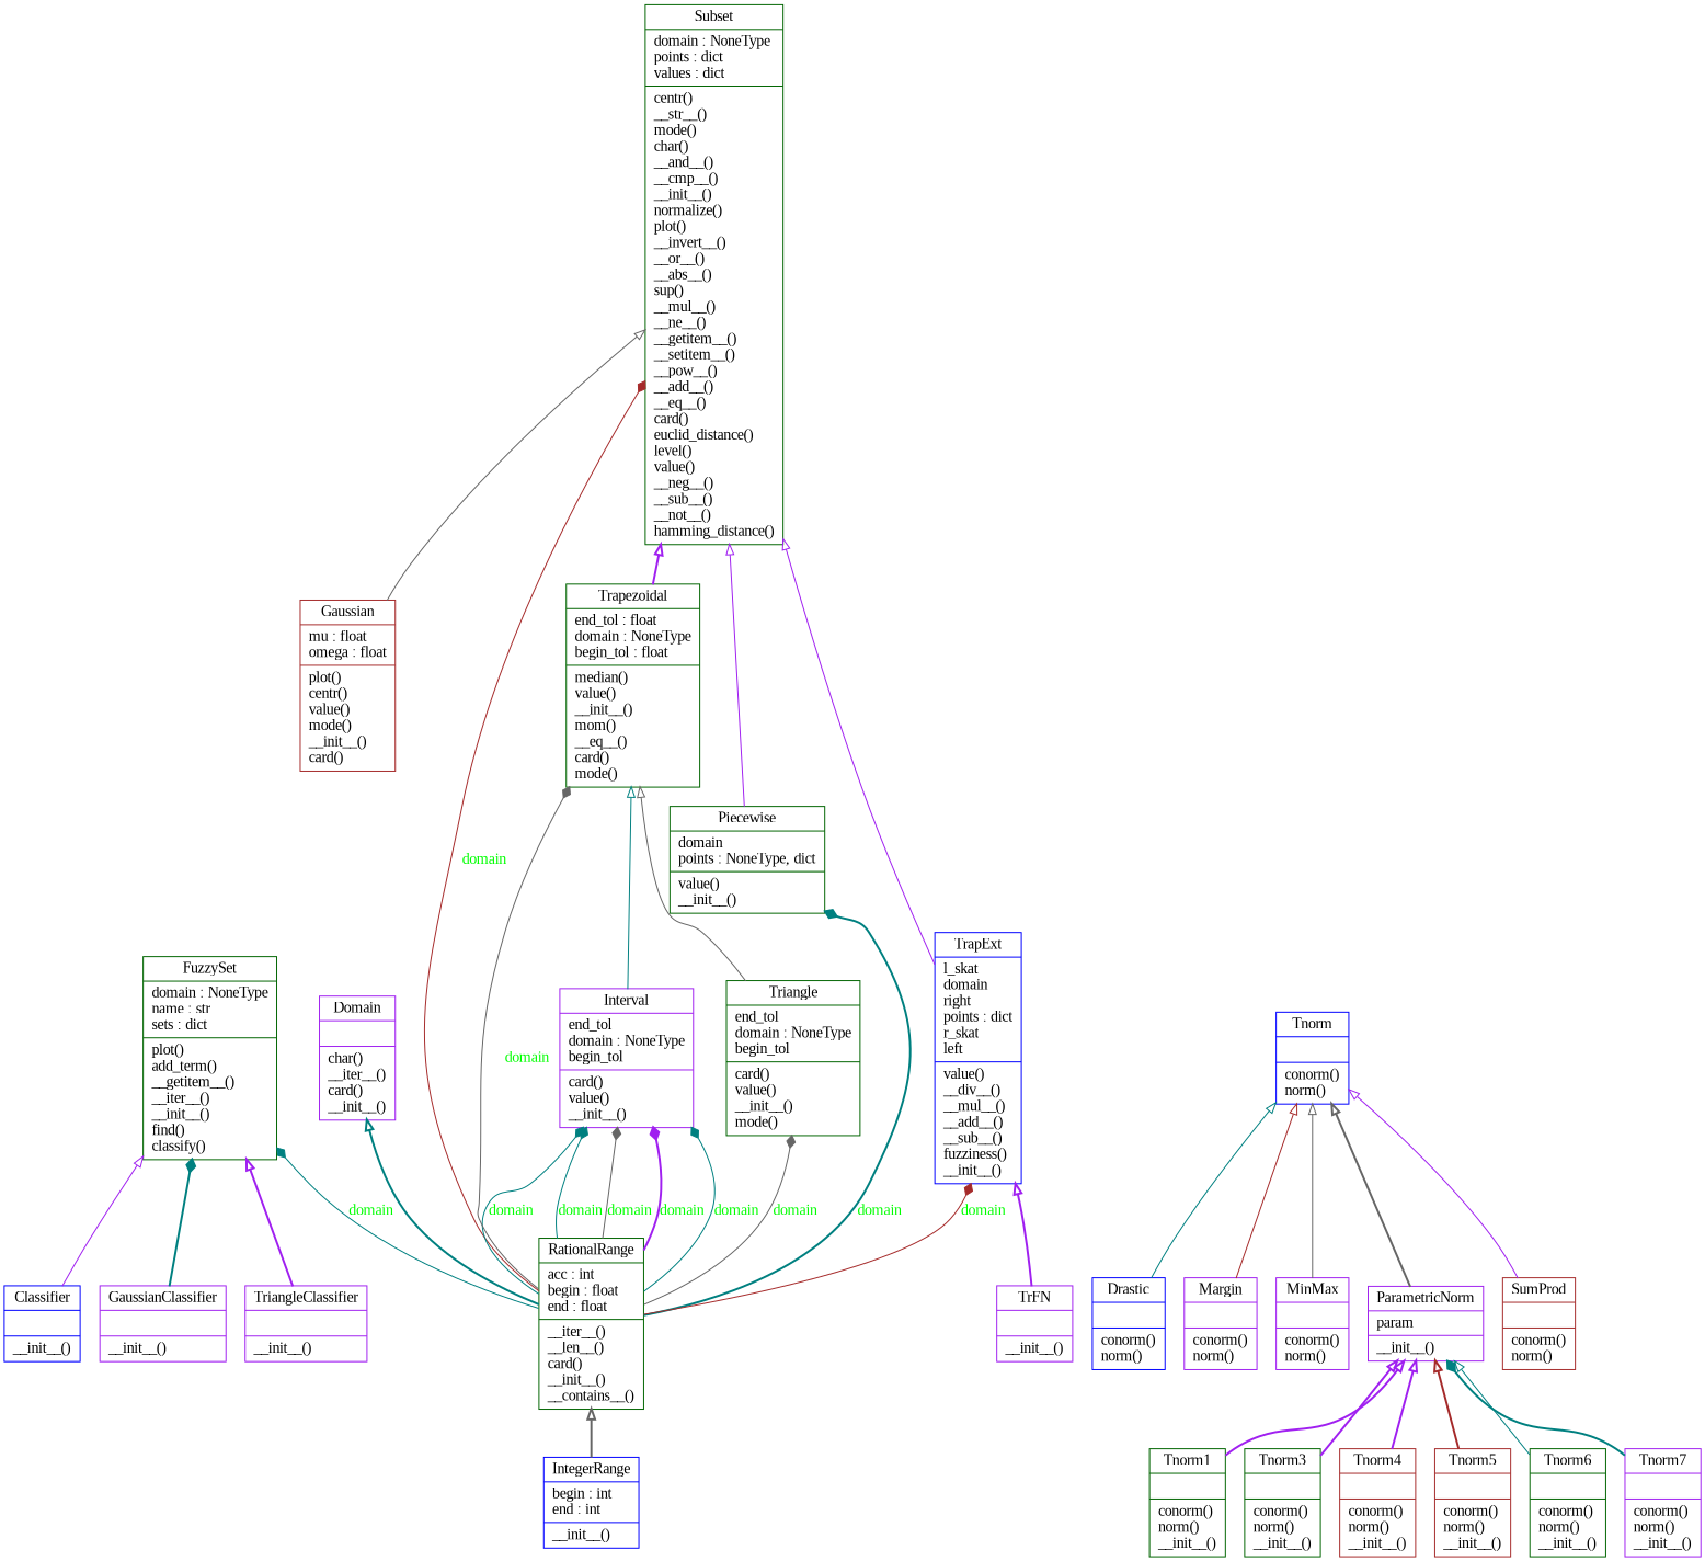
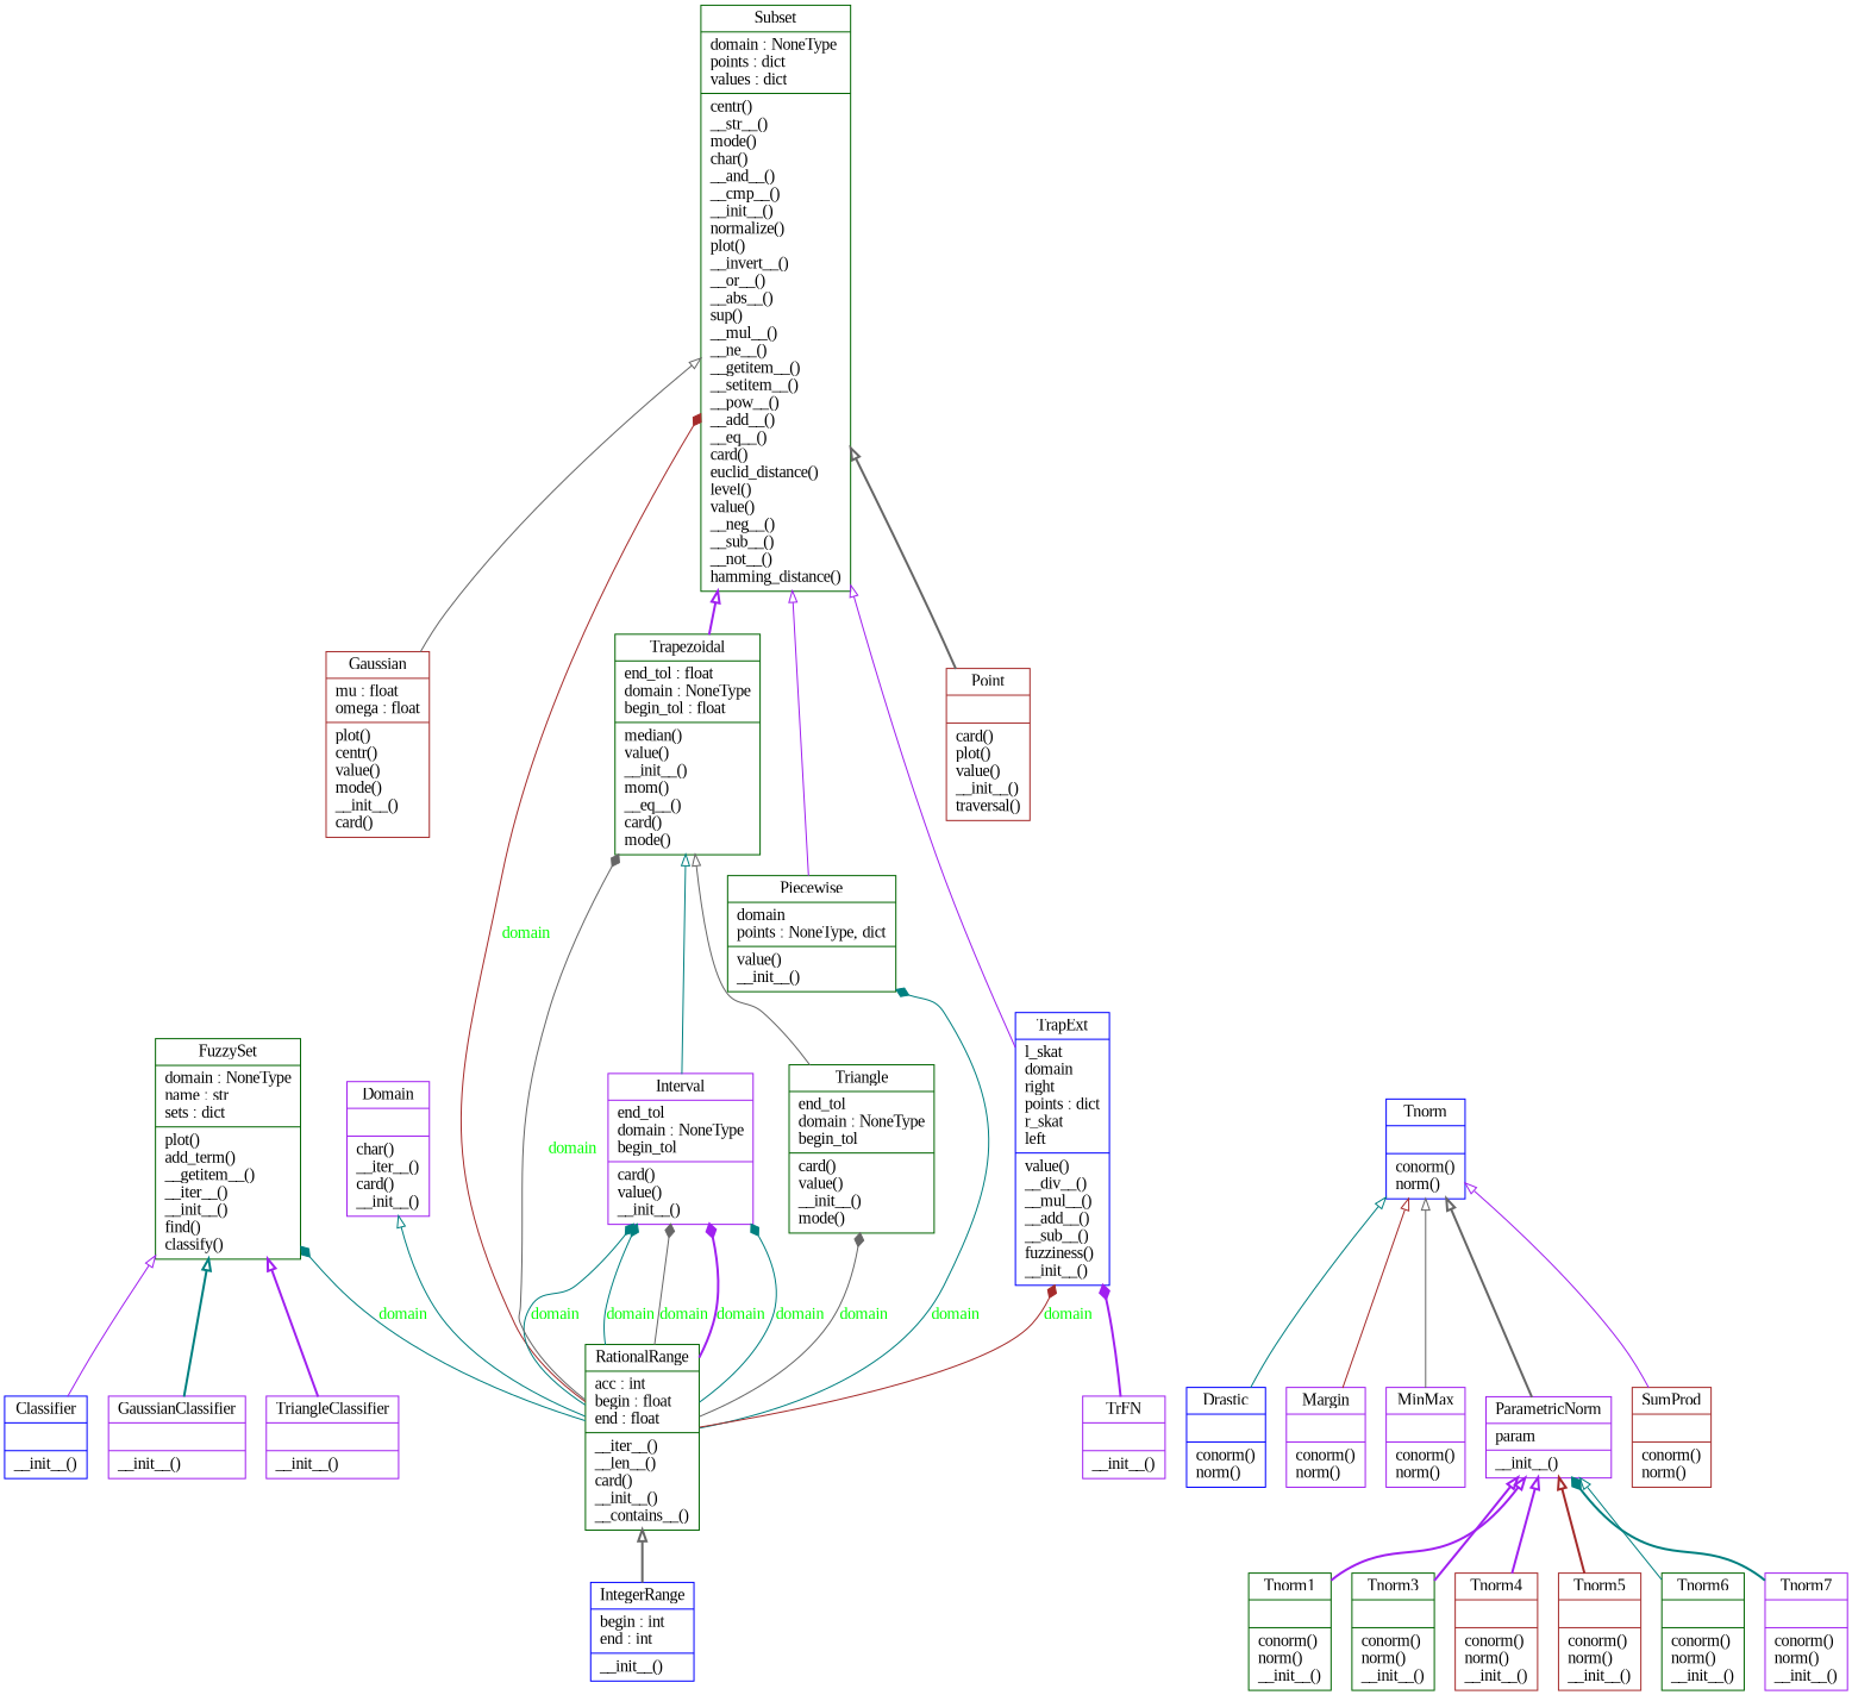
  digraph {
    fontname="Liberation Serif"
    rankdir=BT
    node [color=darkgreen fontname="Liberation Serif" shape=record]
    edge [arrowhead=empty arrowtail=none color=purple fontname="Liberation Serif" style=solid]
    n1 [color=blue label="{Classifier|\l|__init__()\l}"]
    n2 [label="{FuzzySet|domain : NoneType\lname : str\lsets : dict\l|plot()\ladd_term()\l__getitem__()\l__iter__()\l__init__()\lfind()\lclassify()\l}"]
    n3 [color=purple label="{Domain|\l|char()\l__iter__()\lcard()\l__init__()\l}"]
    n4 [color=blue label="{Drastic|\l|conorm()\lnorm()\l}"]
    n5 [color=blue label="{Tnorm|\l|conorm()\lnorm()\l}"]
    n6 [color=brown label="{Gaussian|mu : float\lomega : float\l|plot()\lcentr()\lvalue()\lmode()\l__init__()\lcard()\l}"]
    n7 [label="{Subset|domain : NoneType\lpoints : dict\lvalues : dict\l|centr()\l__str__()\lmode()\lchar()\l__and__()\l__cmp__()\l__init__()\lnormalize()\lplot()\l__invert__()\l__or__()\l__abs__()\lsup()\l__mul__()\l__ne__()\l__getitem__()\l__setitem__()\l__pow__()\l__add__()\l__eq__()\lcard()\leuclid_distance()\llevel()\lvalue()\l__neg__()\l__sub__()\l__not__()\lhamming_distance()\l}"]
    n8 [color=purple label="{GaussianClassifier|\l|__init__()\l}"]
    n9 [color=blue label="{IntegerRange|begin : int\lend : int\l|__init__()\l}"]
    n10 [label="{RationalRange|acc : int\lbegin : float\lend : float\l|__iter__()\l__len__()\lcard()\l__init__()\l__contains__()\l}"]
    n11 [color=purple label="{Interval|end_tol\ldomain : NoneType\lbegin_tol\l|card()\lvalue()\l__init__()\l}"]
    n12 [label="{Trapezoidal|end_tol : float\ldomain : NoneType\lbegin_tol : float\l|median()\lvalue()\l__init__()\lmom()\l__eq__()\lcard()\lmode()\l}"]
    n13 [label="{Piecewise|domain\lpoints : NoneType, dict\l|value()\l__init__()\l}"]
    n14 [color=blue label="{TrapExt|l_skat\ldomain\lright\lpoints : dict\lr_skat\lleft\l|value()\l__div__()\l__mul__()\l__add__()\l__sub__()\lfuzziness()\l__init__()\l}"]
    n15 [label="{Triangle|end_tol\ldomain : NoneType\lbegin_tol\l|card()\lvalue()\l__init__()\lmode()\l}"]
    n16 [color=purple label="{Margin|\l|conorm()\lnorm()\l}"]
    n17 [color=purple label="{MinMax|\l|conorm()\lnorm()\l}"]
    n18 [color=purple label="{ParametricNorm|param\l|__init__()\l}"]
+   n19 [color=brown label="{Point|\l|card()\lplot()\lvalue()\l__init__()\ltraversal()\l}"]
    n20 [color=brown label="{SumProd|\l|conorm()\lnorm()\l}"]
    n21 [label="{Tnorm1|\l|conorm()\lnorm()\l__init__()\l}"]
    n22 [label="{Tnorm3|\l|conorm()\lnorm()\l__init__()\l}"]
    n23 [color=brown label="{Tnorm4|\l|conorm()\lnorm()\l__init__()\l}"]
    n24 [color=brown label="{Tnorm5|\l|conorm()\lnorm()\l__init__()\l}"]
    n25 [label="{Tnorm6|\l|conorm()\lnorm()\l__init__()\l}"]
    n26 [color=purple label="{Tnorm7|\l|conorm()\lnorm()\l__init__()\l}"]
    n27 [color=purple label="{TrFN|\l|__init__()\l}"]
    n28 [color=purple label="{TriangleClassifier|\l|__init__()\l}"]
    n1 -> n2
    n4 -> n5 [color=teal]
    n6 -> n7 [color=gray40]
-   n8 -> n2 [arrowhead=diamond color=teal style=bold]
+   n8 -> n2 [color=teal style=bold]
    n9 -> n10 [color=gray40 style=bold]
    n10 -> n2 [arrowhead=diamond color=teal fontcolor=green label=domain]
-   n10 -> n3 [color=teal style=bold]
+   n10 -> n3 [color=teal]
    n10 -> n7 [arrowhead=diamond color=brown fontcolor=green label=domain]
    n10 -> n11 [arrowhead=diamond color=teal fontcolor=green label=domain]
    n10 -> n11 [arrowhead=diamond color=teal fontcolor=green label=domain]
    n10 -> n11 [arrowhead=diamond color=gray40 fontcolor=green label=domain]
    n10 -> n11 [arrowhead=diamond fontcolor=green label=domain style=bold]
    n10 -> n11 [arrowhead=diamond color=teal fontcolor=green label=domain]
    n10 -> n12 [arrowhead=diamond color=gray40 fontcolor=green label=domain]
-   n10 -> n13 [arrowhead=diamond color=teal fontcolor=green label=domain style=bold]
+   n10 -> n13 [arrowhead=diamond color=teal fontcolor=green label=domain]
    n10 -> n14 [arrowhead=diamond color=brown fontcolor=green label=domain]
    n10 -> n15 [arrowhead=diamond color=gray40 fontcolor=green label=domain]
    n11 -> n12 [color=teal]
    n12 -> n7 [style=bold]
    n13 -> n7
    n14 -> n7
    n15 -> n12 [color=gray40]
    n16 -> n5 [color=brown]
    n17 -> n5 [color=gray40]
    n18 -> n5 [color=gray40 style=bold]
+   n19 -> n7 [color=gray40 style=bold]
    n20 -> n5
    n21 -> n18 [style=bold]
    n22 -> n18 [style=bold]
    n23 -> n18 [style=bold]
    n24 -> n18 [color=brown style=bold]
    n25 -> n18 [color=teal]
    n26 -> n18 [arrowhead=diamond color=teal style=bold]
-   n27 -> n14 [style=bold]
+   n27 -> n14 [arrowhead=diamond style=bold]
    n28 -> n2 [style=bold]
  }
